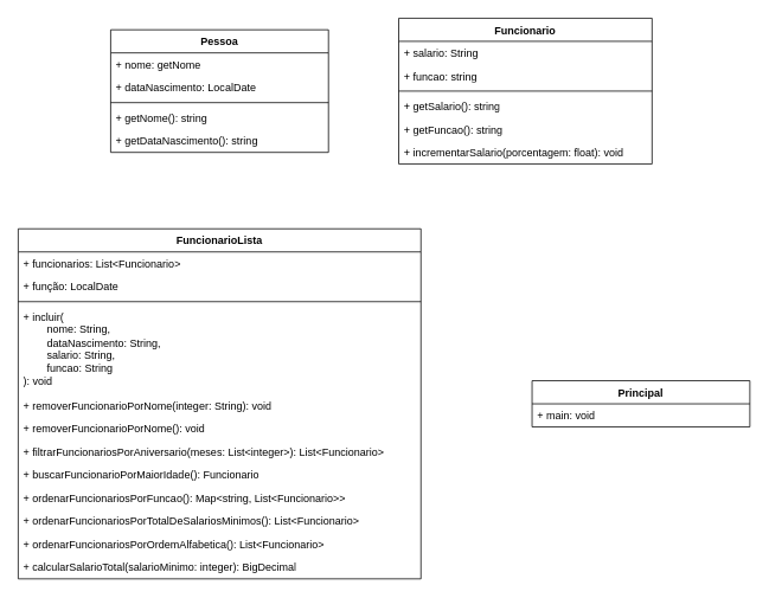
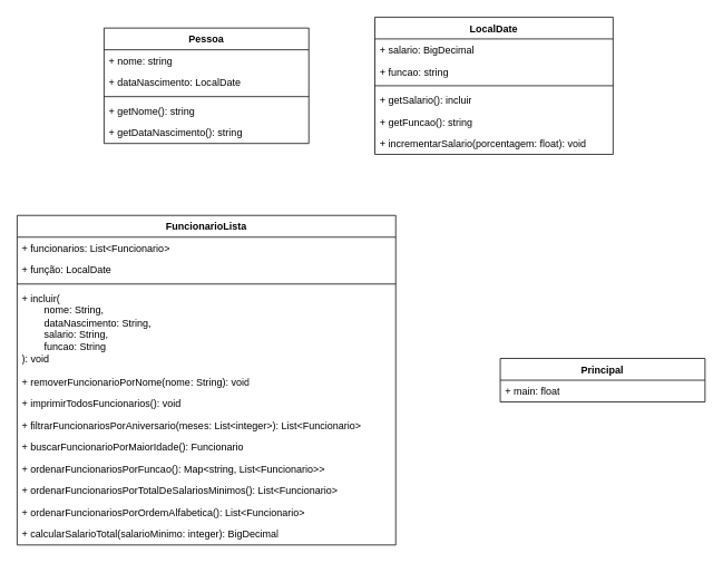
  <mxCell id="0" />
  <mxCell id="1" parent="0" />
  <mxCell id="2" value="Pessoa" style="swimlane;fontStyle=1;align=center;verticalAlign=top;childLayout=stackLayout;horizontal=1;startSize=26;horizontalStack=0;resizeParent=1;resizeParentMax=0;resizeLast=0;collapsible=1;marginBottom=0;whiteSpace=wrap;html=1;" vertex="1" parent="1"><mxGeometry x="124" y="33" width="245" height="138" as="geometry" /></mxCell>
- <mxCell id="3" value="+ nome: getNome" style="text;strokeColor=none;fillColor=none;align=left;verticalAlign=top;spacingLeft=4;spacingRight=4;overflow=hidden;rotatable=0;points=[[0,0.5],[1,0.5]];portConstraint=eastwest;whiteSpace=wrap;html=1;" vertex="1" parent="2"><mxGeometry y="26" width="245" height="26" as="geometry" /></mxCell>
+ <mxCell id="3" value="+ nome: string" style="text;strokeColor=none;fillColor=none;align=left;verticalAlign=top;spacingLeft=4;spacingRight=4;overflow=hidden;rotatable=0;points=[[0,0.5],[1,0.5]];portConstraint=eastwest;whiteSpace=wrap;html=1;" vertex="1" parent="2"><mxGeometry y="26" width="245" height="26" as="geometry" /></mxCell>
  <mxCell id="4" value="+ dataNascimento: LocalDate" style="text;strokeColor=none;fillColor=none;align=left;verticalAlign=top;spacingLeft=4;spacingRight=4;overflow=hidden;rotatable=0;points=[[0,0.5],[1,0.5]];portConstraint=eastwest;whiteSpace=wrap;html=1;" vertex="1" parent="2"><mxGeometry y="52" width="245" height="26" as="geometry" /></mxCell>
  <mxCell id="5" value="" style="line;strokeWidth=1;fillColor=none;align=left;verticalAlign=middle;spacingTop=-1;spacingLeft=3;spacingRight=3;rotatable=0;labelPosition=right;points=[];portConstraint=eastwest;strokeColor=inherit;" vertex="1" parent="2"><mxGeometry y="78" width="245" height="8" as="geometry" /></mxCell>
  <mxCell id="6" value="+ getNome(): string" style="text;strokeColor=none;fillColor=none;align=left;verticalAlign=top;spacingLeft=4;spacingRight=4;overflow=hidden;rotatable=0;points=[[0,0.5],[1,0.5]];portConstraint=eastwest;whiteSpace=wrap;html=1;" vertex="1" parent="2"><mxGeometry y="86" width="245" height="26" as="geometry" /></mxCell>
  <mxCell id="7" value="+ getDataNascimento(): string" style="text;strokeColor=none;fillColor=none;align=left;verticalAlign=top;spacingLeft=4;spacingRight=4;overflow=hidden;rotatable=0;points=[[0,0.5],[1,0.5]];portConstraint=eastwest;whiteSpace=wrap;html=1;" vertex="1" parent="2"><mxGeometry y="112" width="245" height="26" as="geometry" /></mxCell>
- <mxCell id="8" value="Funcionario" style="swimlane;fontStyle=1;align=center;verticalAlign=top;childLayout=stackLayout;horizontal=1;startSize=26;horizontalStack=0;resizeParent=1;resizeParentMax=0;resizeLast=0;collapsible=1;marginBottom=0;whiteSpace=wrap;html=1;" vertex="1" parent="1"><mxGeometry x="448" y="20" width="285" height="164" as="geometry" /></mxCell>
- <mxCell id="9" value="+ salario: String" style="text;strokeColor=none;fillColor=none;align=left;verticalAlign=top;spacingLeft=4;spacingRight=4;overflow=hidden;rotatable=0;points=[[0,0.5],[1,0.5]];portConstraint=eastwest;whiteSpace=wrap;html=1;" vertex="1" parent="8"><mxGeometry y="26" width="285" height="26" as="geometry" /></mxCell>
+ <mxCell id="8" value="LocalDate" style="swimlane;fontStyle=1;align=center;verticalAlign=top;childLayout=stackLayout;horizontal=1;startSize=26;horizontalStack=0;resizeParent=1;resizeParentMax=0;resizeLast=0;collapsible=1;marginBottom=0;whiteSpace=wrap;html=1;" vertex="1" parent="1"><mxGeometry x="448" y="20" width="285" height="164" as="geometry" /></mxCell>
+ <mxCell id="9" value="+ salario: BigDecimal" style="text;strokeColor=none;fillColor=none;align=left;verticalAlign=top;spacingLeft=4;spacingRight=4;overflow=hidden;rotatable=0;points=[[0,0.5],[1,0.5]];portConstraint=eastwest;whiteSpace=wrap;html=1;" vertex="1" parent="8"><mxGeometry y="26" width="285" height="26" as="geometry" /></mxCell>
  <mxCell id="10" value="+ funcao: string" style="text;strokeColor=none;fillColor=none;align=left;verticalAlign=top;spacingLeft=4;spacingRight=4;overflow=hidden;rotatable=0;points=[[0,0.5],[1,0.5]];portConstraint=eastwest;whiteSpace=wrap;html=1;" vertex="1" parent="8"><mxGeometry y="52" width="285" height="26" as="geometry" /></mxCell>
  <mxCell id="11" value="" style="line;strokeWidth=1;fillColor=none;align=left;verticalAlign=middle;spacingTop=-1;spacingLeft=3;spacingRight=3;rotatable=0;labelPosition=right;points=[];portConstraint=eastwest;strokeColor=inherit;" vertex="1" parent="8"><mxGeometry y="78" width="285" height="8" as="geometry" /></mxCell>
- <mxCell id="12" value="+ getSalario(): string" style="text;strokeColor=none;fillColor=none;align=left;verticalAlign=top;spacingLeft=4;spacingRight=4;overflow=hidden;rotatable=0;points=[[0,0.5],[1,0.5]];portConstraint=eastwest;whiteSpace=wrap;html=1;" vertex="1" parent="8"><mxGeometry y="86" width="285" height="26" as="geometry" /></mxCell>
+ <mxCell id="12" value="+ getSalario(): incluir" style="text;strokeColor=none;fillColor=none;align=left;verticalAlign=top;spacingLeft=4;spacingRight=4;overflow=hidden;rotatable=0;points=[[0,0.5],[1,0.5]];portConstraint=eastwest;whiteSpace=wrap;html=1;" vertex="1" parent="8"><mxGeometry y="86" width="285" height="26" as="geometry" /></mxCell>
  <mxCell id="13" value="+ getFuncao(): string" style="text;strokeColor=none;fillColor=none;align=left;verticalAlign=top;spacingLeft=4;spacingRight=4;overflow=hidden;rotatable=0;points=[[0,0.5],[1,0.5]];portConstraint=eastwest;whiteSpace=wrap;html=1;" vertex="1" parent="8"><mxGeometry y="112" width="285" height="26" as="geometry" /></mxCell>
  <mxCell id="14" value="+ incrementarSalario(porcentagem: float): void" style="text;strokeColor=none;fillColor=none;align=left;verticalAlign=top;spacingLeft=4;spacingRight=4;overflow=hidden;rotatable=0;points=[[0,0.5],[1,0.5]];portConstraint=eastwest;whiteSpace=wrap;html=1;" vertex="1" parent="8"><mxGeometry y="138" width="285" height="26" as="geometry" /></mxCell>
  <mxCell id="15" value="FuncionarioLista" style="swimlane;fontStyle=1;align=center;verticalAlign=top;childLayout=stackLayout;horizontal=1;startSize=26;horizontalStack=0;resizeParent=1;resizeParentMax=0;resizeLast=0;collapsible=1;marginBottom=0;whiteSpace=wrap;html=1;" vertex="1" parent="1"><mxGeometry x="20" y="257" width="453" height="394" as="geometry" /></mxCell>
  <mxCell id="16" value="+ funcionarios: List&amp;lt;Funcionario&amp;gt;" style="text;strokeColor=none;fillColor=none;align=left;verticalAlign=top;spacingLeft=4;spacingRight=4;overflow=hidden;rotatable=0;points=[[0,0.5],[1,0.5]];portConstraint=eastwest;whiteSpace=wrap;html=1;" vertex="1" parent="15"><mxGeometry y="26" width="453" height="26" as="geometry" /></mxCell>
  <mxCell id="17" value="+ função: LocalDate" style="text;strokeColor=none;fillColor=none;align=left;verticalAlign=top;spacingLeft=4;spacingRight=4;overflow=hidden;rotatable=0;points=[[0,0.5],[1,0.5]];portConstraint=eastwest;whiteSpace=wrap;html=1;" vertex="1" parent="15"><mxGeometry y="52" width="453" height="26" as="geometry" /></mxCell>
  <mxCell id="18" value="" style="line;strokeWidth=1;fillColor=none;align=left;verticalAlign=middle;spacingTop=-1;spacingLeft=3;spacingRight=3;rotatable=0;labelPosition=right;points=[];portConstraint=eastwest;strokeColor=inherit;" vertex="1" parent="15"><mxGeometry y="78" width="453" height="8" as="geometry" /></mxCell>
  <mxCell id="19" value="+ incluir(&lt;div&gt;&lt;span style=&quot;white-space: pre;&quot;&gt;&#09;&lt;/span&gt;nome: String,&lt;/div&gt;&lt;div&gt;&lt;span style=&quot;white-space: pre;&quot;&gt;&#09;&lt;/span&gt;dataNascimento: String,&lt;br&gt;&lt;/div&gt;&lt;div&gt;&lt;span style=&quot;white-space: pre;&quot;&gt;&#09;&lt;/span&gt;salario: String,&lt;br&gt;&lt;/div&gt;&lt;div&gt;&lt;span style=&quot;white-space: pre;&quot;&gt;&#09;&lt;/span&gt;funcao: String&lt;br&gt;&lt;/div&gt;&lt;div&gt;): void&lt;/div&gt;&lt;div&gt;&lt;br&gt;&lt;/div&gt;&lt;div&gt;&lt;br&gt;&lt;/div&gt;" style="text;strokeColor=none;fillColor=none;align=left;verticalAlign=top;spacingLeft=4;spacingRight=4;overflow=hidden;rotatable=0;points=[[0,0.5],[1,0.5]];portConstraint=eastwest;whiteSpace=wrap;html=1;" vertex="1" parent="15"><mxGeometry y="86" width="453" height="100" as="geometry" /></mxCell>
- <mxCell id="20" value="+ removerFuncionarioPorNome(integer: String): void" style="text;strokeColor=none;fillColor=none;align=left;verticalAlign=top;spacingLeft=4;spacingRight=4;overflow=hidden;rotatable=0;points=[[0,0.5],[1,0.5]];portConstraint=eastwest;whiteSpace=wrap;html=1;" vertex="1" parent="15"><mxGeometry y="186" width="453" height="26" as="geometry" /></mxCell>
- <mxCell id="21" value="+ removerFuncionarioPorNome(): void" style="text;strokeColor=none;fillColor=none;align=left;verticalAlign=top;spacingLeft=4;spacingRight=4;overflow=hidden;rotatable=0;points=[[0,0.5],[1,0.5]];portConstraint=eastwest;whiteSpace=wrap;html=1;" vertex="1" parent="15"><mxGeometry y="212" width="453" height="26" as="geometry" /></mxCell>
+ <mxCell id="20" value="+ removerFuncionarioPorNome(nome: String): void" style="text;strokeColor=none;fillColor=none;align=left;verticalAlign=top;spacingLeft=4;spacingRight=4;overflow=hidden;rotatable=0;points=[[0,0.5],[1,0.5]];portConstraint=eastwest;whiteSpace=wrap;html=1;" vertex="1" parent="15"><mxGeometry y="186" width="453" height="26" as="geometry" /></mxCell>
+ <mxCell id="21" value="+ imprimirTodosFuncionarios(): void" style="text;strokeColor=none;fillColor=none;align=left;verticalAlign=top;spacingLeft=4;spacingRight=4;overflow=hidden;rotatable=0;points=[[0,0.5],[1,0.5]];portConstraint=eastwest;whiteSpace=wrap;html=1;" vertex="1" parent="15"><mxGeometry y="212" width="453" height="26" as="geometry" /></mxCell>
  <mxCell id="22" value="+ filtrarFuncionariosPorAniversario(meses: List&amp;lt;integer&amp;gt;): List&amp;lt;Funcionario&amp;gt;" style="text;strokeColor=none;fillColor=none;align=left;verticalAlign=top;spacingLeft=4;spacingRight=4;overflow=hidden;rotatable=0;points=[[0,0.5],[1,0.5]];portConstraint=eastwest;whiteSpace=wrap;html=1;" vertex="1" parent="15"><mxGeometry y="238" width="453" height="26" as="geometry" /></mxCell>
  <mxCell id="23" value="+ buscarFuncionarioPorMaiorIdade(): Funcionario" style="text;strokeColor=none;fillColor=none;align=left;verticalAlign=top;spacingLeft=4;spacingRight=4;overflow=hidden;rotatable=0;points=[[0,0.5],[1,0.5]];portConstraint=eastwest;whiteSpace=wrap;html=1;" vertex="1" parent="15"><mxGeometry y="264" width="453" height="26" as="geometry" /></mxCell>
  <mxCell id="24" value="+ ordenarFuncionariosPorFuncao(): Map&amp;lt;string, List&amp;lt;Funcionario&amp;gt;&amp;gt;" style="text;strokeColor=none;fillColor=none;align=left;verticalAlign=top;spacingLeft=4;spacingRight=4;overflow=hidden;rotatable=0;points=[[0,0.5],[1,0.5]];portConstraint=eastwest;whiteSpace=wrap;html=1;" vertex="1" parent="15"><mxGeometry y="290" width="453" height="26" as="geometry" /></mxCell>
  <mxCell id="25" value="+ ordenarFuncionariosPorTotalDeSalariosMinimos(): List&amp;lt;Funcionario&amp;gt;" style="text;strokeColor=none;fillColor=none;align=left;verticalAlign=top;spacingLeft=4;spacingRight=4;overflow=hidden;rotatable=0;points=[[0,0.5],[1,0.5]];portConstraint=eastwest;whiteSpace=wrap;html=1;" vertex="1" parent="15"><mxGeometry y="316" width="453" height="26" as="geometry" /></mxCell>
  <mxCell id="26" value="+ ordenarFuncionariosPorOrdemAlfabetica(): List&amp;lt;Funcionario&amp;gt;" style="text;strokeColor=none;fillColor=none;align=left;verticalAlign=top;spacingLeft=4;spacingRight=4;overflow=hidden;rotatable=0;points=[[0,0.5],[1,0.5]];portConstraint=eastwest;whiteSpace=wrap;html=1;" vertex="1" parent="15"><mxGeometry y="342" width="453" height="26" as="geometry" /></mxCell>
  <mxCell id="27" value="+ calcularSalarioTotal(salarioMinimo: integer): BigDecimal" style="text;strokeColor=none;fillColor=none;align=left;verticalAlign=top;spacingLeft=4;spacingRight=4;overflow=hidden;rotatable=0;points=[[0,0.5],[1,0.5]];portConstraint=eastwest;whiteSpace=wrap;html=1;" vertex="1" parent="15"><mxGeometry y="368" width="453" height="26" as="geometry" /></mxCell>
  <mxCell id="28" value="Principal" style="swimlane;fontStyle=1;align=center;verticalAlign=top;childLayout=stackLayout;horizontal=1;startSize=26;horizontalStack=0;resizeParent=1;resizeParentMax=0;resizeLast=0;collapsible=1;marginBottom=0;whiteSpace=wrap;html=1;" vertex="1" parent="1"><mxGeometry x="598" y="428" width="245" height="52" as="geometry" /></mxCell>
- <mxCell id="29" value="+ main: void" style="text;strokeColor=none;fillColor=none;align=left;verticalAlign=top;spacingLeft=4;spacingRight=4;overflow=hidden;rotatable=0;points=[[0,0.5],[1,0.5]];portConstraint=eastwest;whiteSpace=wrap;html=1;" vertex="1" parent="28"><mxGeometry y="26" width="245" height="26" as="geometry" /></mxCell>
+ <mxCell id="29" value="+ main: float" style="text;strokeColor=none;fillColor=none;align=left;verticalAlign=top;spacingLeft=4;spacingRight=4;overflow=hidden;rotatable=0;points=[[0,0.5],[1,0.5]];portConstraint=eastwest;whiteSpace=wrap;html=1;" vertex="1" parent="28"><mxGeometry y="26" width="245" height="26" as="geometry" /></mxCell>
